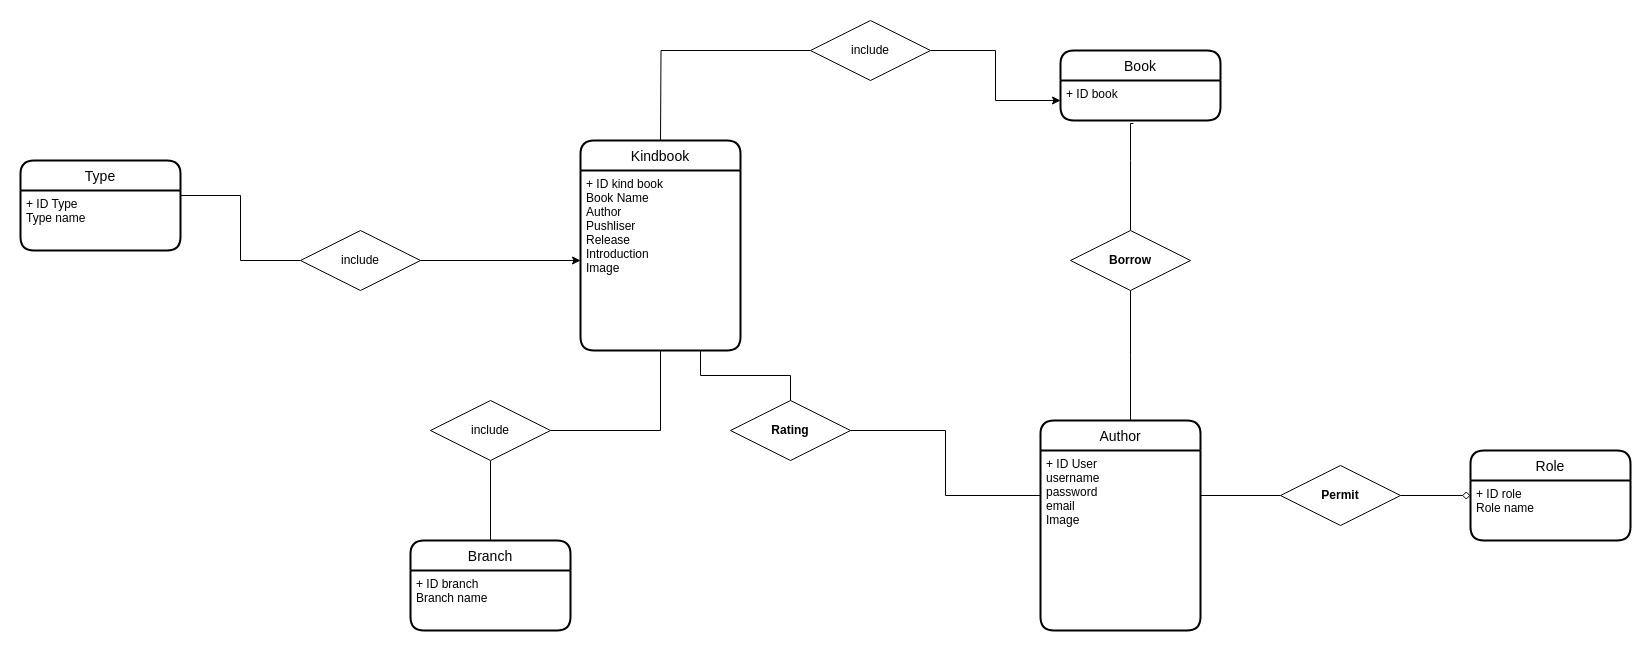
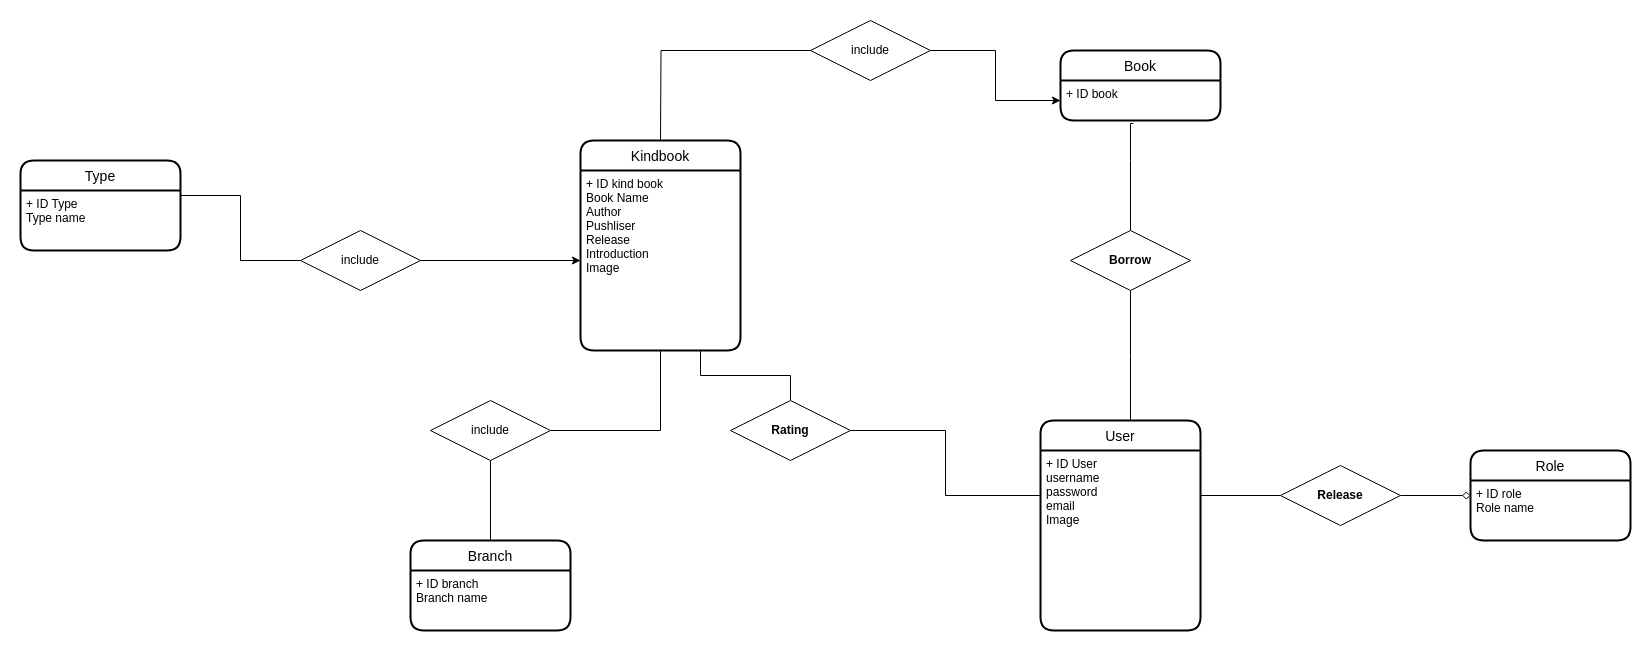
  <mxCell id="0" />
  <mxCell id="1" parent="0" />
  <mxCell id="2" value="Kindbook" style="swimlane;childLayout=stackLayout;horizontal=1;startSize=30;horizontalStack=0;rounded=1;fontSize=14;fontStyle=0;strokeWidth=2;resizeParent=0;resizeLast=1;shadow=0;dashed=0;align=center;" vertex="1" parent="1"><mxGeometry x="580" y="140" width="160" height="210" as="geometry" /></mxCell>
  <mxCell id="3" value="+ ID kind book&#10;Book Name&#10;Author&#10;Pushliser&#10;Release&#10;Introduction&#10;Image" style="align=left;strokeColor=none;fillColor=none;spacingLeft=4;fontSize=12;verticalAlign=top;resizable=0;rotatable=0;part=1;" vertex="1" parent="2"><mxGeometry y="30" width="160" height="180" as="geometry" /></mxCell>
- <mxCell id="4" value="Author" style="swimlane;childLayout=stackLayout;horizontal=1;startSize=30;horizontalStack=0;rounded=1;fontSize=14;fontStyle=0;strokeWidth=2;resizeParent=0;resizeLast=1;shadow=0;dashed=0;align=center;" vertex="1" parent="1"><mxGeometry x="1040" y="420" width="160" height="210" as="geometry" /></mxCell>
+ <mxCell id="4" value="User" style="swimlane;childLayout=stackLayout;horizontal=1;startSize=30;horizontalStack=0;rounded=1;fontSize=14;fontStyle=0;strokeWidth=2;resizeParent=0;resizeLast=1;shadow=0;dashed=0;align=center;" vertex="1" parent="1"><mxGeometry x="1040" y="420" width="160" height="210" as="geometry" /></mxCell>
  <mxCell id="5" value="+ ID User&#10;username&#10;password&#10;email&#10;Image&#10;&#10;" style="align=left;strokeColor=none;fillColor=none;spacingLeft=4;fontSize=12;verticalAlign=top;resizable=0;rotatable=0;part=1;" vertex="1" parent="4"><mxGeometry y="30" width="160" height="180" as="geometry" /></mxCell>
  <mxCell id="6" value="Role" style="swimlane;childLayout=stackLayout;horizontal=1;startSize=30;horizontalStack=0;rounded=1;fontSize=14;fontStyle=0;strokeWidth=2;resizeParent=0;resizeLast=1;shadow=0;dashed=0;align=center;" vertex="1" parent="1"><mxGeometry x="1470" y="450" width="160" height="90" as="geometry" /></mxCell>
  <mxCell id="7" value="+ ID role&#10;Role name&#10;" style="align=left;strokeColor=none;fillColor=none;spacingLeft=4;fontSize=12;verticalAlign=top;resizable=0;rotatable=0;part=1;" vertex="1" parent="6"><mxGeometry y="30" width="160" height="60" as="geometry" /></mxCell>
  <mxCell id="8" value="Book" style="swimlane;childLayout=stackLayout;horizontal=1;startSize=30;horizontalStack=0;rounded=1;fontSize=14;fontStyle=0;strokeWidth=2;resizeParent=0;resizeLast=1;shadow=0;dashed=0;align=center;" vertex="1" parent="1"><mxGeometry x="1060" y="50" width="160" height="70" as="geometry" /></mxCell>
  <mxCell id="9" value="+ ID book" style="align=left;strokeColor=none;fillColor=none;spacingLeft=4;fontSize=12;verticalAlign=top;resizable=0;rotatable=0;part=1;" vertex="1" parent="8"><mxGeometry y="30" width="160" height="40" as="geometry" /></mxCell>
  <mxCell id="10" value="Branch" style="swimlane;childLayout=stackLayout;horizontal=1;startSize=30;horizontalStack=0;rounded=1;fontSize=14;fontStyle=0;strokeWidth=2;resizeParent=0;resizeLast=1;shadow=0;dashed=0;align=center;" vertex="1" parent="1"><mxGeometry x="410" y="540" width="160" height="90" as="geometry" /></mxCell>
  <mxCell id="11" value="+ ID branch&#10;Branch name&#10;" style="align=left;strokeColor=none;fillColor=none;spacingLeft=4;fontSize=12;verticalAlign=top;resizable=0;rotatable=0;part=1;" vertex="1" parent="10"><mxGeometry y="30" width="160" height="60" as="geometry" /></mxCell>
  <mxCell id="12" value="Type" style="swimlane;childLayout=stackLayout;horizontal=1;startSize=30;horizontalStack=0;rounded=1;fontSize=14;fontStyle=0;strokeWidth=2;resizeParent=0;resizeLast=1;shadow=0;dashed=0;align=center;" vertex="1" parent="1"><mxGeometry x="20" y="160" width="160" height="90" as="geometry" /></mxCell>
  <mxCell id="13" value="+ ID Type &#10;Type name&#10;" style="align=left;strokeColor=none;fillColor=none;spacingLeft=4;fontSize=12;verticalAlign=top;resizable=0;rotatable=0;part=1;" vertex="1" parent="12"><mxGeometry y="30" width="160" height="60" as="geometry" /></mxCell>
  <mxCell id="14" style="edgeStyle=orthogonalEdgeStyle;rounded=0;orthogonalLoop=1;jettySize=auto;html=1;entryX=0;entryY=0.25;entryDx=0;entryDy=0;endArrow=none;endFill=0;" edge="1" parent="1" source="16" target="5"><mxGeometry relative="1" as="geometry" /></mxCell>
  <mxCell id="15" style="edgeStyle=orthogonalEdgeStyle;rounded=0;orthogonalLoop=1;jettySize=auto;html=1;entryX=0.75;entryY=1;entryDx=0;entryDy=0;endArrow=none;endFill=0;" edge="1" parent="1" source="16" target="3"><mxGeometry relative="1" as="geometry"><mxPoint x="690" y="375" as="targetPoint" /><Array as="points"><mxPoint x="790" y="375" /><mxPoint x="700" y="375" /></Array></mxGeometry></mxCell>
  <mxCell id="16" value="&lt;span style=&quot;font-weight: 700;&quot;&gt;Rating&lt;/span&gt;" style="shape=rhombus;perimeter=rhombusPerimeter;whiteSpace=wrap;html=1;align=center;" vertex="1" parent="1"><mxGeometry x="730" y="400" width="120" height="60" as="geometry" /></mxCell>
  <mxCell id="17" value="" style="edgeStyle=orthogonalEdgeStyle;rounded=0;orthogonalLoop=1;jettySize=auto;html=1;entryX=1;entryY=0.25;entryDx=0;entryDy=0;endArrow=none;endFill=0;" edge="1" parent="1" source="19" target="5"><mxGeometry relative="1" as="geometry" /></mxCell>
  <mxCell id="18" value="" style="edgeStyle=orthogonalEdgeStyle;rounded=0;orthogonalLoop=1;jettySize=auto;html=1;entryX=0;entryY=0.25;entryDx=0;entryDy=0;endArrow=diamond;endFill=0;" edge="1" parent="1" source="19" target="7"><mxGeometry relative="1" as="geometry" /></mxCell>
- <mxCell id="19" value="&lt;span style=&quot;font-weight: 700;&quot;&gt;Permit&lt;/span&gt;" style="shape=rhombus;perimeter=rhombusPerimeter;whiteSpace=wrap;html=1;align=center;" vertex="1" parent="1"><mxGeometry x="1280" y="465" width="120" height="60" as="geometry" /></mxCell>
+ <mxCell id="19" value="&lt;span style=&quot;font-weight: 700;&quot;&gt;Release&lt;/span&gt;" style="shape=rhombus;perimeter=rhombusPerimeter;whiteSpace=wrap;html=1;align=center;" vertex="1" parent="1"><mxGeometry x="1280" y="465" width="120" height="60" as="geometry" /></mxCell>
  <mxCell id="20" style="edgeStyle=orthogonalEdgeStyle;rounded=0;orthogonalLoop=1;jettySize=auto;html=1;endArrow=none;endFill=0;" edge="1" parent="1" source="22"><mxGeometry relative="1" as="geometry"><mxPoint x="1130" y="420" as="targetPoint" /></mxGeometry></mxCell>
  <mxCell id="21" style="edgeStyle=orthogonalEdgeStyle;rounded=0;orthogonalLoop=1;jettySize=auto;html=1;entryX=0.456;entryY=1.075;entryDx=0;entryDy=0;entryPerimeter=0;endArrow=none;endFill=0;" edge="1" parent="1" source="22" target="9"><mxGeometry relative="1" as="geometry"><Array as="points"><mxPoint x="1130" y="160" /><mxPoint x="1130" y="160" /></Array></mxGeometry></mxCell>
  <mxCell id="22" value="&lt;b&gt;Borrow&lt;/b&gt;" style="shape=rhombus;perimeter=rhombusPerimeter;whiteSpace=wrap;html=1;align=center;" vertex="1" parent="1"><mxGeometry x="1070" y="230" width="120" height="60" as="geometry" /></mxCell>
  <mxCell id="23" value="" style="edgeStyle=orthogonalEdgeStyle;rounded=0;orthogonalLoop=1;jettySize=auto;html=1;endArrow=none;endFill=0;" edge="1" parent="1" source="25"><mxGeometry relative="1" as="geometry"><mxPoint x="660" y="140" as="targetPoint" /></mxGeometry></mxCell>
  <mxCell id="24" value="" style="edgeStyle=orthogonalEdgeStyle;rounded=0;orthogonalLoop=1;jettySize=auto;html=1;" edge="1" parent="1" source="25" target="9"><mxGeometry relative="1" as="geometry" /></mxCell>
  <mxCell id="25" value="include" style="shape=rhombus;perimeter=rhombusPerimeter;whiteSpace=wrap;html=1;align=center;" vertex="1" parent="1"><mxGeometry x="810" y="20" width="120" height="60" as="geometry" /></mxCell>
  <mxCell id="26" style="edgeStyle=orthogonalEdgeStyle;rounded=0;orthogonalLoop=1;jettySize=auto;html=1;endArrow=none;endFill=0;entryX=1;entryY=0.5;entryDx=0;entryDy=0;" edge="1" parent="1" source="28" target="13"><mxGeometry relative="1" as="geometry"><mxPoint x="190" y="195" as="targetPoint" /><Array as="points"><mxPoint x="240" y="260" /><mxPoint x="240" y="195" /><mxPoint x="180" y="195" /></Array></mxGeometry></mxCell>
  <mxCell id="27" style="edgeStyle=orthogonalEdgeStyle;rounded=0;orthogonalLoop=1;jettySize=auto;html=1;" edge="1" parent="1" source="28" target="3"><mxGeometry relative="1" as="geometry" /></mxCell>
  <mxCell id="28" value="include" style="shape=rhombus;perimeter=rhombusPerimeter;whiteSpace=wrap;html=1;align=center;" vertex="1" parent="1"><mxGeometry x="300" y="230" width="120" height="60" as="geometry" /></mxCell>
  <mxCell id="29" style="edgeStyle=orthogonalEdgeStyle;rounded=0;orthogonalLoop=1;jettySize=auto;html=1;endArrow=none;endFill=0;" edge="1" parent="1" source="31" target="10"><mxGeometry relative="1" as="geometry" /></mxCell>
  <mxCell id="30" style="edgeStyle=orthogonalEdgeStyle;rounded=0;orthogonalLoop=1;jettySize=auto;html=1;endArrow=none;endFill=0;" edge="1" parent="1" source="31" target="3"><mxGeometry relative="1" as="geometry" /></mxCell>
  <mxCell id="31" value="include" style="shape=rhombus;perimeter=rhombusPerimeter;whiteSpace=wrap;html=1;align=center;" vertex="1" parent="1"><mxGeometry x="430" y="400" width="120" height="60" as="geometry" /></mxCell>
